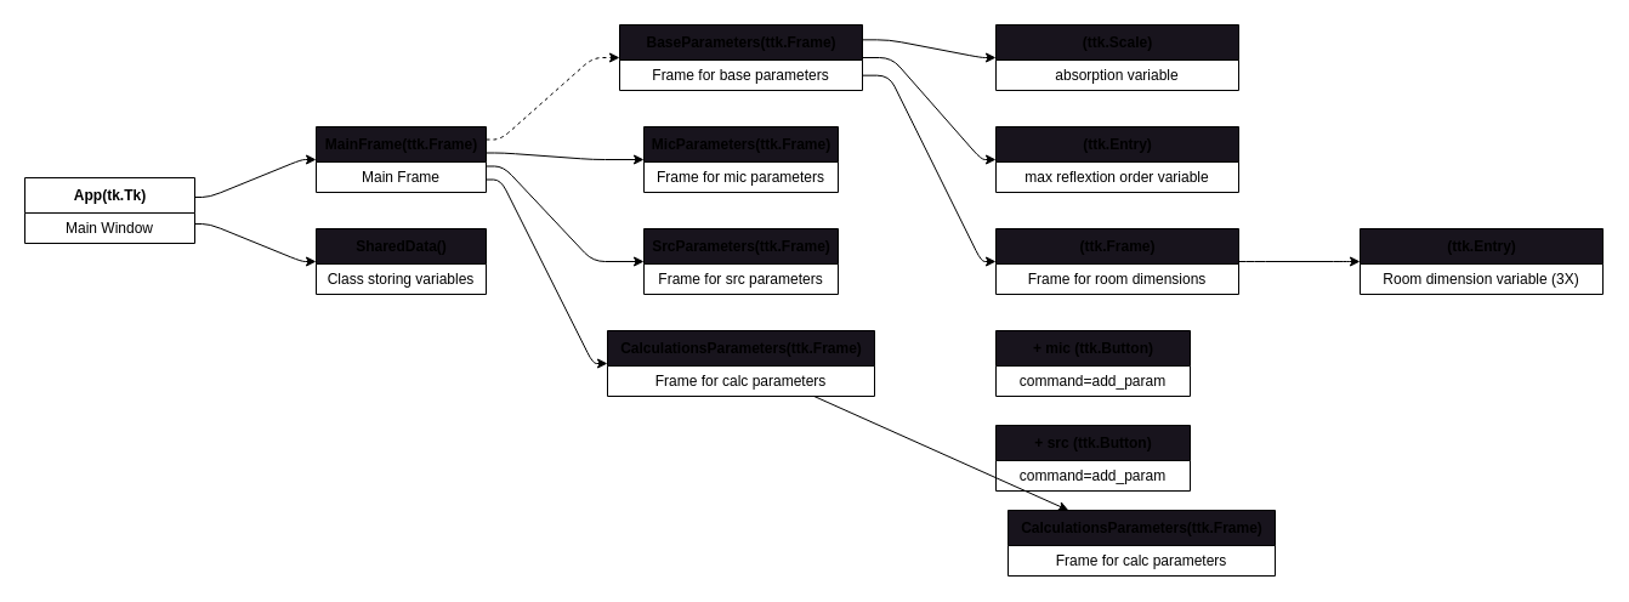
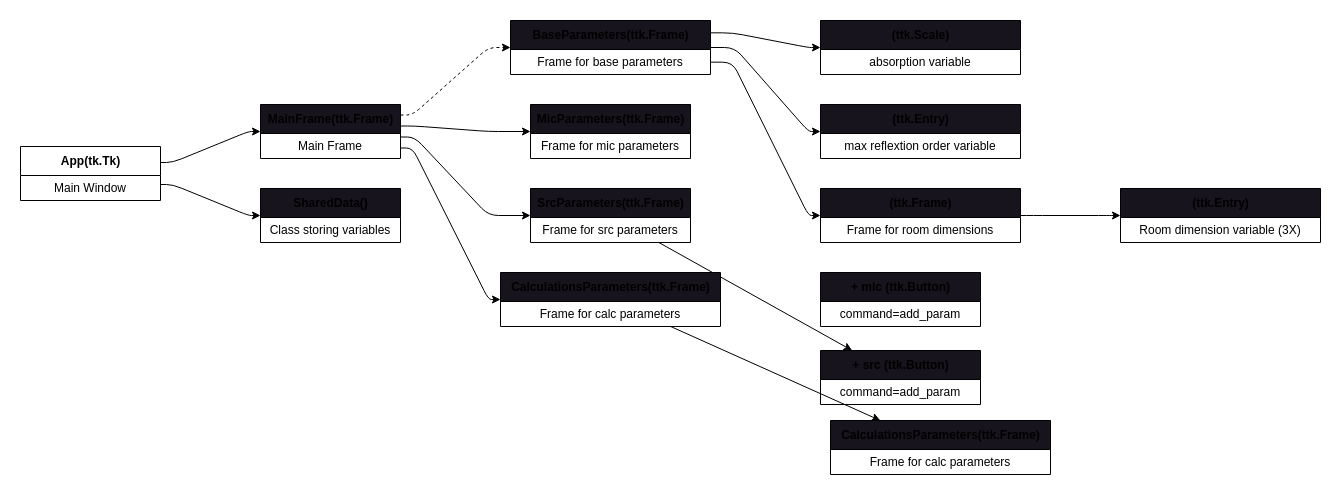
  <mxCell id="0" />
  <mxCell id="1" parent="0" />
  <mxCell id="2" value="" style="edgeStyle=none;html=1;noEdgeStyle=1;orthogonal=1;" edge="1" parent="1" source="4" target="10"><mxGeometry relative="1" as="geometry"><Array as="points"><mxPoint x="172" y="162" /><mxPoint x="248" y="131" /></Array></mxGeometry></mxCell>
  <mxCell id="3" value="" style="edgeStyle=none;html=1;noEdgeStyle=1;orthogonal=1;" edge="1" parent="1" source="4" target="25"><mxGeometry relative="1" as="geometry"><Array as="points"><mxPoint x="172" y="184" /><mxPoint x="248" y="215" /></Array></mxGeometry></mxCell>
  <mxCell id="4" value="App(tk.Tk)" style="swimlane;fontStyle=1;align=center;verticalAlign=middle;childLayout=stackLayout;horizontal=1;startSize=29;horizontalStack=0;resizeParent=1;resizeParentMax=0;resizeLast=0;collapsible=0;marginBottom=0;html=1;" vertex="1" parent="1"><mxGeometry y="146" width="140" height="54" as="geometry" x="20" /></mxCell>
  <mxCell id="5" value="Main Window" style="text;html=1;strokeColor=none;fillColor=none;align=center;verticalAlign=middle;spacingLeft=4;spacingRight=4;overflow=hidden;rotatable=0;points=[[0,0.5],[1,0.5]];portConstraint=eastwest;" vertex="1" parent="4"><mxGeometry y="29" width="140" height="25" as="geometry" /></mxCell>
  <mxCell id="6" value="" style="edgeStyle=none;html=1;noEdgeStyle=1;orthogonal=1;dashed=1;" edge="1" parent="1" source="10" target="15"><mxGeometry relative="1" as="geometry"><Array as="points"><mxPoint x="412" y="114.5" /><mxPoint x="488" y="47" /></Array></mxGeometry></mxCell>
  <mxCell id="7" value="" style="edgeStyle=none;html=1;noEdgeStyle=1;orthogonal=1;" edge="1" parent="1" source="10" target="17"><mxGeometry relative="1" as="geometry"><Array as="points"><mxPoint x="414" y="125.5" /><mxPoint x="488" y="131" /></Array></mxGeometry></mxCell>
  <mxCell id="8" value="" style="edgeStyle=none;html=1;noEdgeStyle=1;orthogonal=1;" edge="1" parent="1" source="10" target="20"><mxGeometry relative="1" as="geometry"><Array as="points"><mxPoint x="414" y="136.5" /><mxPoint x="488" y="215" /></Array></mxGeometry></mxCell>
  <mxCell id="9" value="" style="edgeStyle=none;html=1;noEdgeStyle=1;orthogonal=1;" edge="1" parent="1" source="10" target="23"><mxGeometry relative="1" as="geometry"><Array as="points"><mxPoint x="412" y="147.5" /><mxPoint x="488" y="299" /></Array></mxGeometry></mxCell>
  <mxCell id="10" value="MainFrame(ttk.Frame)" style="swimlane;fontStyle=1;align=center;verticalAlign=middle;childLayout=stackLayout;horizontal=1;startSize=29;horizontalStack=0;resizeParent=1;resizeParentMax=0;resizeLast=0;collapsible=0;marginBottom=0;html=1;fillColor=rgb(24, 20, 29);" vertex="1" parent="1"><mxGeometry x="260" y="104" width="140" height="54" as="geometry" /></mxCell>
  <mxCell id="11" value="Main Frame" style="text;html=1;strokeColor=none;fillColor=none;align=center;verticalAlign=middle;spacingLeft=4;spacingRight=4;overflow=hidden;rotatable=0;points=[[0,0.5],[1,0.5]];portConstraint=eastwest;" vertex="1" parent="10"><mxGeometry y="29" width="140" height="25" as="geometry" /></mxCell>
  <mxCell id="12" value="" style="edgeStyle=none;html=1;noEdgeStyle=1;orthogonal=1;" edge="1" parent="1" source="15" target="27"><mxGeometry relative="1" as="geometry"><Array as="points"><mxPoint x="732" y="32.333" /><mxPoint x="808" y="47" /></Array></mxGeometry></mxCell>
  <mxCell id="13" value="" style="edgeStyle=none;html=1;noEdgeStyle=1;orthogonal=1;" edge="1" parent="1" source="15" target="29"><mxGeometry relative="1" as="geometry"><Array as="points"><mxPoint x="734" y="47" /><mxPoint x="808" y="131" /></Array></mxGeometry></mxCell>
  <mxCell id="14" value="" style="edgeStyle=none;html=1;noEdgeStyle=1;orthogonal=1;" edge="1" parent="1" source="15" target="32"><mxGeometry relative="1" as="geometry"><Array as="points"><mxPoint x="732" y="61.667" /><mxPoint x="808" y="215" /></Array></mxGeometry></mxCell>
  <mxCell id="15" value="BaseParameters(ttk.Frame)" style="swimlane;fontStyle=1;align=center;verticalAlign=middle;childLayout=stackLayout;horizontal=1;startSize=29;horizontalStack=0;resizeParent=1;resizeParentMax=0;resizeLast=0;collapsible=0;marginBottom=0;html=1;fillColor=rgb(24, 20, 29);" vertex="1" parent="1"><mxGeometry x="510" width="200" height="54" as="geometry" y="20" /></mxCell>
  <mxCell id="16" value="Frame for base parameters" style="text;html=1;strokeColor=none;fillColor=none;align=center;verticalAlign=middle;spacingLeft=4;spacingRight=4;overflow=hidden;rotatable=0;points=[[0,0.5],[1,0.5]];portConstraint=eastwest;" vertex="1" parent="15"><mxGeometry y="29" width="200" height="25" as="geometry" /></mxCell>
  <mxCell id="17" value="MicParameters(ttk.Frame)" style="swimlane;fontStyle=1;align=center;verticalAlign=middle;childLayout=stackLayout;horizontal=1;startSize=29;horizontalStack=0;resizeParent=1;resizeParentMax=0;resizeLast=0;collapsible=0;marginBottom=0;html=1;fillColor=rgb(24, 20, 29);" vertex="1" parent="1"><mxGeometry x="530" y="104" width="160" height="54" as="geometry" /></mxCell>
  <mxCell id="18" value="Frame for mic parameters" style="text;html=1;strokeColor=none;fillColor=none;align=center;verticalAlign=middle;spacingLeft=4;spacingRight=4;overflow=hidden;rotatable=0;points=[[0,0.5],[1,0.5]];portConstraint=eastwest;" vertex="1" parent="17"><mxGeometry y="29" width="160" height="25" as="geometry" /></mxCell>
+ <mxCell id="19" value="" style="edgeStyle=none;html=1;" edge="1" parent="1" source="20" target="38"><mxGeometry relative="1" as="geometry" /></mxCell>
  <mxCell id="20" value="SrcParameters(ttk.Frame)" style="swimlane;fontStyle=1;align=center;verticalAlign=middle;childLayout=stackLayout;horizontal=1;startSize=29;horizontalStack=0;resizeParent=1;resizeParentMax=0;resizeLast=0;collapsible=0;marginBottom=0;html=1;fillColor=rgb(24, 20, 29);" vertex="1" parent="1"><mxGeometry x="530" y="188" width="160" height="54" as="geometry" /></mxCell>
  <mxCell id="21" value="Frame for src parameters" style="text;html=1;strokeColor=none;fillColor=none;align=center;verticalAlign=middle;spacingLeft=4;spacingRight=4;overflow=hidden;rotatable=0;points=[[0,0.5],[1,0.5]];portConstraint=eastwest;" vertex="1" parent="20"><mxGeometry y="29" width="160" height="25" as="geometry" /></mxCell>
  <mxCell id="22" value="" style="edgeStyle=none;html=1;" edge="1" parent="1" source="23" target="40"><mxGeometry relative="1" as="geometry" /></mxCell>
  <mxCell id="23" value="CalculationsParameters(ttk.Frame)" style="swimlane;fontStyle=1;align=center;verticalAlign=middle;childLayout=stackLayout;horizontal=1;startSize=29;horizontalStack=0;resizeParent=1;resizeParentMax=0;resizeLast=0;collapsible=0;marginBottom=0;html=1;fillColor=rgb(24, 20, 29);" vertex="1" parent="1"><mxGeometry x="500" y="272" width="220" height="54" as="geometry" /></mxCell>
  <mxCell id="24" value="Frame for calc parameters" style="text;html=1;strokeColor=none;fillColor=none;align=center;verticalAlign=middle;spacingLeft=4;spacingRight=4;overflow=hidden;rotatable=0;points=[[0,0.5],[1,0.5]];portConstraint=eastwest;" vertex="1" parent="23"><mxGeometry y="29" width="220" height="25" as="geometry" /></mxCell>
  <mxCell id="25" value="SharedData()" style="swimlane;fontStyle=1;align=center;verticalAlign=middle;childLayout=stackLayout;horizontal=1;startSize=29;horizontalStack=0;resizeParent=1;resizeParentMax=0;resizeLast=0;collapsible=0;marginBottom=0;html=1;fillColor=rgb(24, 20, 29);" vertex="1" parent="1"><mxGeometry x="260" y="188" width="140" height="54" as="geometry" /></mxCell>
  <mxCell id="26" value="Class storing variables" style="text;html=1;strokeColor=none;fillColor=none;align=center;verticalAlign=middle;spacingLeft=4;spacingRight=4;overflow=hidden;rotatable=0;points=[[0,0.5],[1,0.5]];portConstraint=eastwest;" vertex="1" parent="25"><mxGeometry y="29" width="140" height="25" as="geometry" /></mxCell>
  <mxCell id="27" value="(ttk.Scale)" style="swimlane;fontStyle=1;align=center;verticalAlign=middle;childLayout=stackLayout;horizontal=1;startSize=29;horizontalStack=0;resizeParent=1;resizeParentMax=0;resizeLast=0;collapsible=0;marginBottom=0;html=1;fillColor=rgb(24, 20, 29);" vertex="1" parent="1"><mxGeometry x="820" width="200" height="54" as="geometry" y="20" /></mxCell>
  <mxCell id="28" value="absorption variable" style="text;html=1;strokeColor=none;fillColor=none;align=center;verticalAlign=middle;spacingLeft=4;spacingRight=4;overflow=hidden;rotatable=0;points=[[0,0.5],[1,0.5]];portConstraint=eastwest;" vertex="1" parent="27"><mxGeometry y="29" width="200" height="25" as="geometry" /></mxCell>
  <mxCell id="29" value="(ttk.Entry)" style="swimlane;fontStyle=1;align=center;verticalAlign=middle;childLayout=stackLayout;horizontal=1;startSize=29;horizontalStack=0;resizeParent=1;resizeParentMax=0;resizeLast=0;collapsible=0;marginBottom=0;html=1;fillColor=rgb(24, 20, 29);" vertex="1" parent="1"><mxGeometry x="820" y="104" width="200" height="54" as="geometry" /></mxCell>
  <mxCell id="30" value="max reflextion order variable" style="text;html=1;strokeColor=none;fillColor=none;align=center;verticalAlign=middle;spacingLeft=4;spacingRight=4;overflow=hidden;rotatable=0;points=[[0,0.5],[1,0.5]];portConstraint=eastwest;" vertex="1" parent="29"><mxGeometry y="29" width="200" height="25" as="geometry" /></mxCell>
  <mxCell id="31" value="" style="edgeStyle=none;html=1;noEdgeStyle=1;orthogonal=1;" edge="1" parent="1" source="32" target="34"><mxGeometry relative="1" as="geometry"><Array as="points"><mxPoint x="1032" y="215" /><mxPoint x="1108" y="215" /></Array></mxGeometry></mxCell>
  <mxCell id="32" value="(ttk.Frame)" style="swimlane;fontStyle=1;align=center;verticalAlign=middle;childLayout=stackLayout;horizontal=1;startSize=29;horizontalStack=0;resizeParent=1;resizeParentMax=0;resizeLast=0;collapsible=0;marginBottom=0;html=1;fillColor=rgb(24, 20, 29);" vertex="1" parent="1"><mxGeometry x="820" y="188" width="200" height="54" as="geometry" /></mxCell>
  <mxCell id="33" value="Frame for room dimensions" style="text;html=1;strokeColor=none;fillColor=none;align=center;verticalAlign=middle;spacingLeft=4;spacingRight=4;overflow=hidden;rotatable=0;points=[[0,0.5],[1,0.5]];portConstraint=eastwest;" vertex="1" parent="32"><mxGeometry y="29" width="200" height="25" as="geometry" /></mxCell>
  <mxCell id="34" value="(ttk.Entry)" style="swimlane;fontStyle=1;align=center;verticalAlign=middle;childLayout=stackLayout;horizontal=1;startSize=29;horizontalStack=0;resizeParent=1;resizeParentMax=0;resizeLast=0;collapsible=0;marginBottom=0;html=1;fillColor=rgb(24, 20, 29);" vertex="1" parent="1"><mxGeometry x="1120" y="188" width="200" height="54" as="geometry" /></mxCell>
  <mxCell id="35" value="Room dimension variable (3X)" style="text;html=1;strokeColor=none;fillColor=none;align=center;verticalAlign=middle;spacingLeft=4;spacingRight=4;overflow=hidden;rotatable=0;points=[[0,0.5],[1,0.5]];portConstraint=eastwest;" vertex="1" parent="34"><mxGeometry y="29" width="200" height="25" as="geometry" /></mxCell>
  <mxCell id="36" value="+ mic (ttk.Button)" style="swimlane;fontStyle=1;align=center;verticalAlign=middle;childLayout=stackLayout;horizontal=1;startSize=29;horizontalStack=0;resizeParent=1;resizeParentMax=0;resizeLast=0;collapsible=0;marginBottom=0;html=1;fillColor=rgb(24, 20, 29);" vertex="1" parent="1"><mxGeometry x="820" y="272" width="160" height="54" as="geometry" /></mxCell>
  <mxCell id="37" value="command=add_param" style="text;html=1;strokeColor=none;fillColor=none;align=center;verticalAlign=middle;spacingLeft=4;spacingRight=4;overflow=hidden;rotatable=0;points=[[0,0.5],[1,0.5]];portConstraint=eastwest;" vertex="1" parent="36"><mxGeometry y="29" width="160" height="25" as="geometry" /></mxCell>
  <mxCell id="38" value="+ src (ttk.Button)" style="swimlane;fontStyle=1;align=center;verticalAlign=middle;childLayout=stackLayout;horizontal=1;startSize=29;horizontalStack=0;resizeParent=1;resizeParentMax=0;resizeLast=0;collapsible=0;marginBottom=0;html=1;fillColor=rgb(24, 20, 29);" vertex="1" parent="1"><mxGeometry x="820" y="350" width="160" height="54" as="geometry" /></mxCell>
  <mxCell id="39" value="command=add_param" style="text;html=1;strokeColor=none;fillColor=none;align=center;verticalAlign=middle;spacingLeft=4;spacingRight=4;overflow=hidden;rotatable=0;points=[[0,0.5],[1,0.5]];portConstraint=eastwest;" vertex="1" parent="38"><mxGeometry y="29" width="160" height="25" as="geometry" /></mxCell>
  <mxCell id="40" value="CalculationsParameters(ttk.Frame)" style="swimlane;fontStyle=1;align=center;verticalAlign=middle;childLayout=stackLayout;horizontal=1;startSize=29;horizontalStack=0;resizeParent=1;resizeParentMax=0;resizeLast=0;collapsible=0;marginBottom=0;html=1;fillColor=rgb(24, 20, 29);" vertex="1" parent="1"><mxGeometry x="830" y="420" width="220" height="54" as="geometry" /></mxCell>
  <mxCell id="41" value="Frame for calc parameters" style="text;html=1;strokeColor=none;fillColor=none;align=center;verticalAlign=middle;spacingLeft=4;spacingRight=4;overflow=hidden;rotatable=0;points=[[0,0.5],[1,0.5]];portConstraint=eastwest;" vertex="1" parent="40"><mxGeometry y="29" width="220" height="25" as="geometry" /></mxCell>
